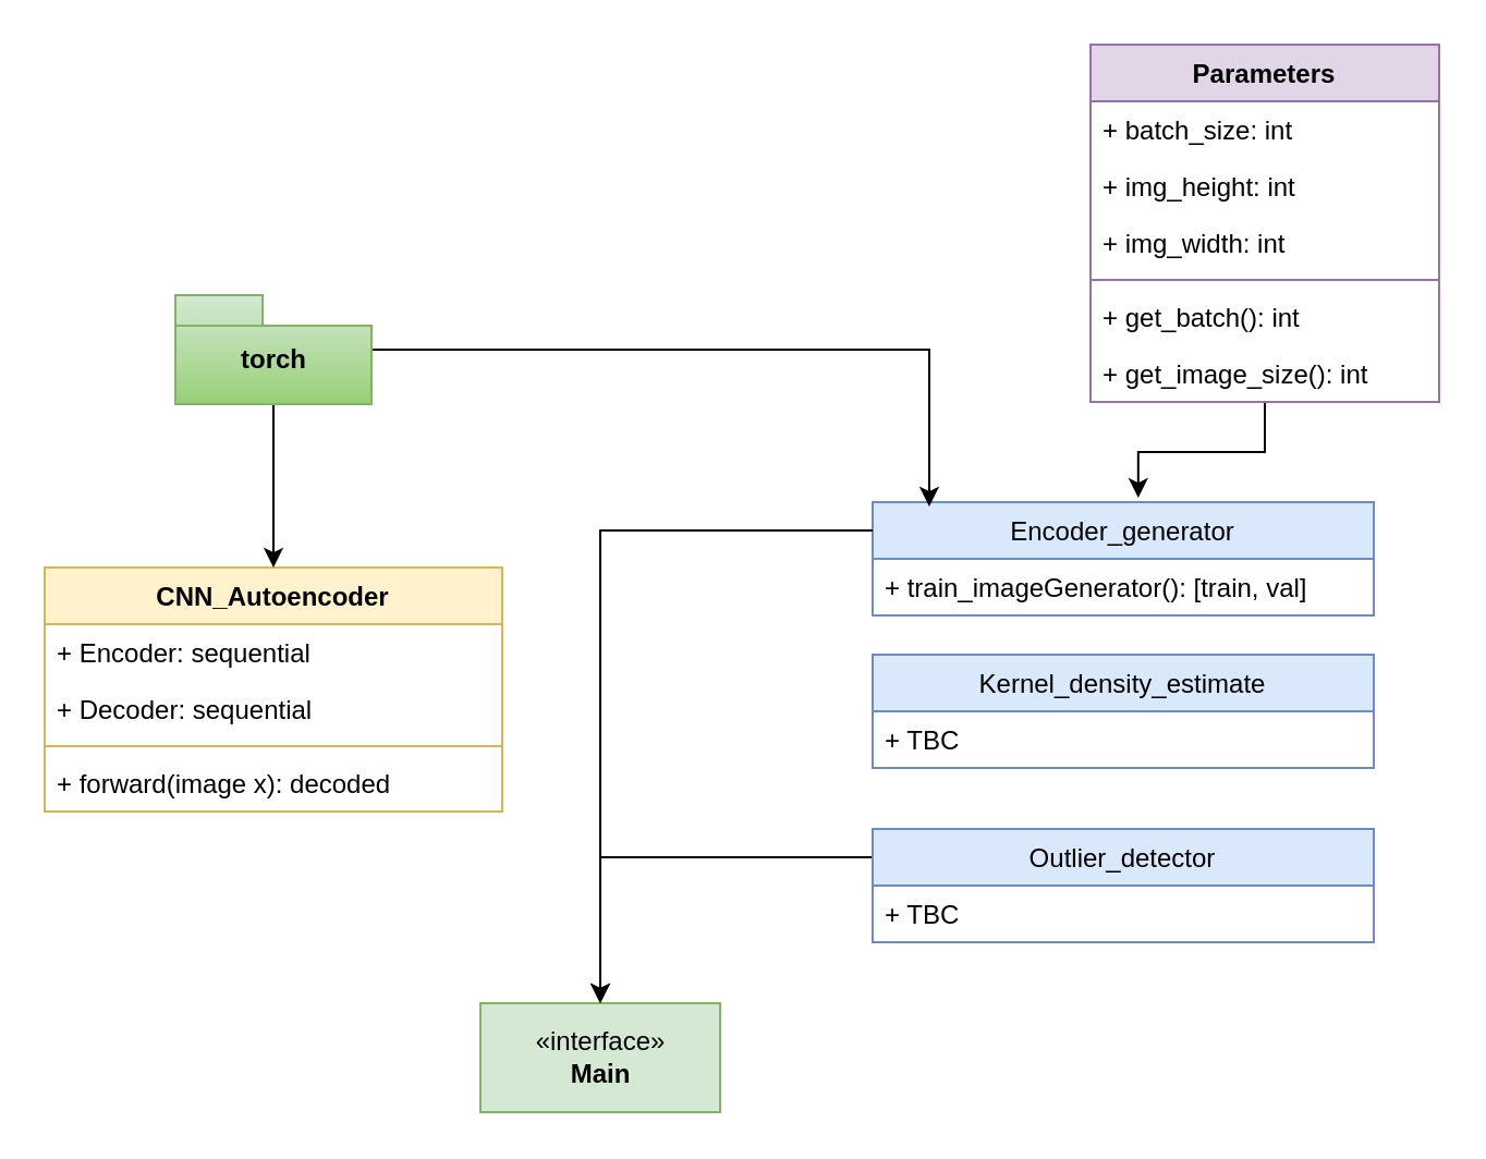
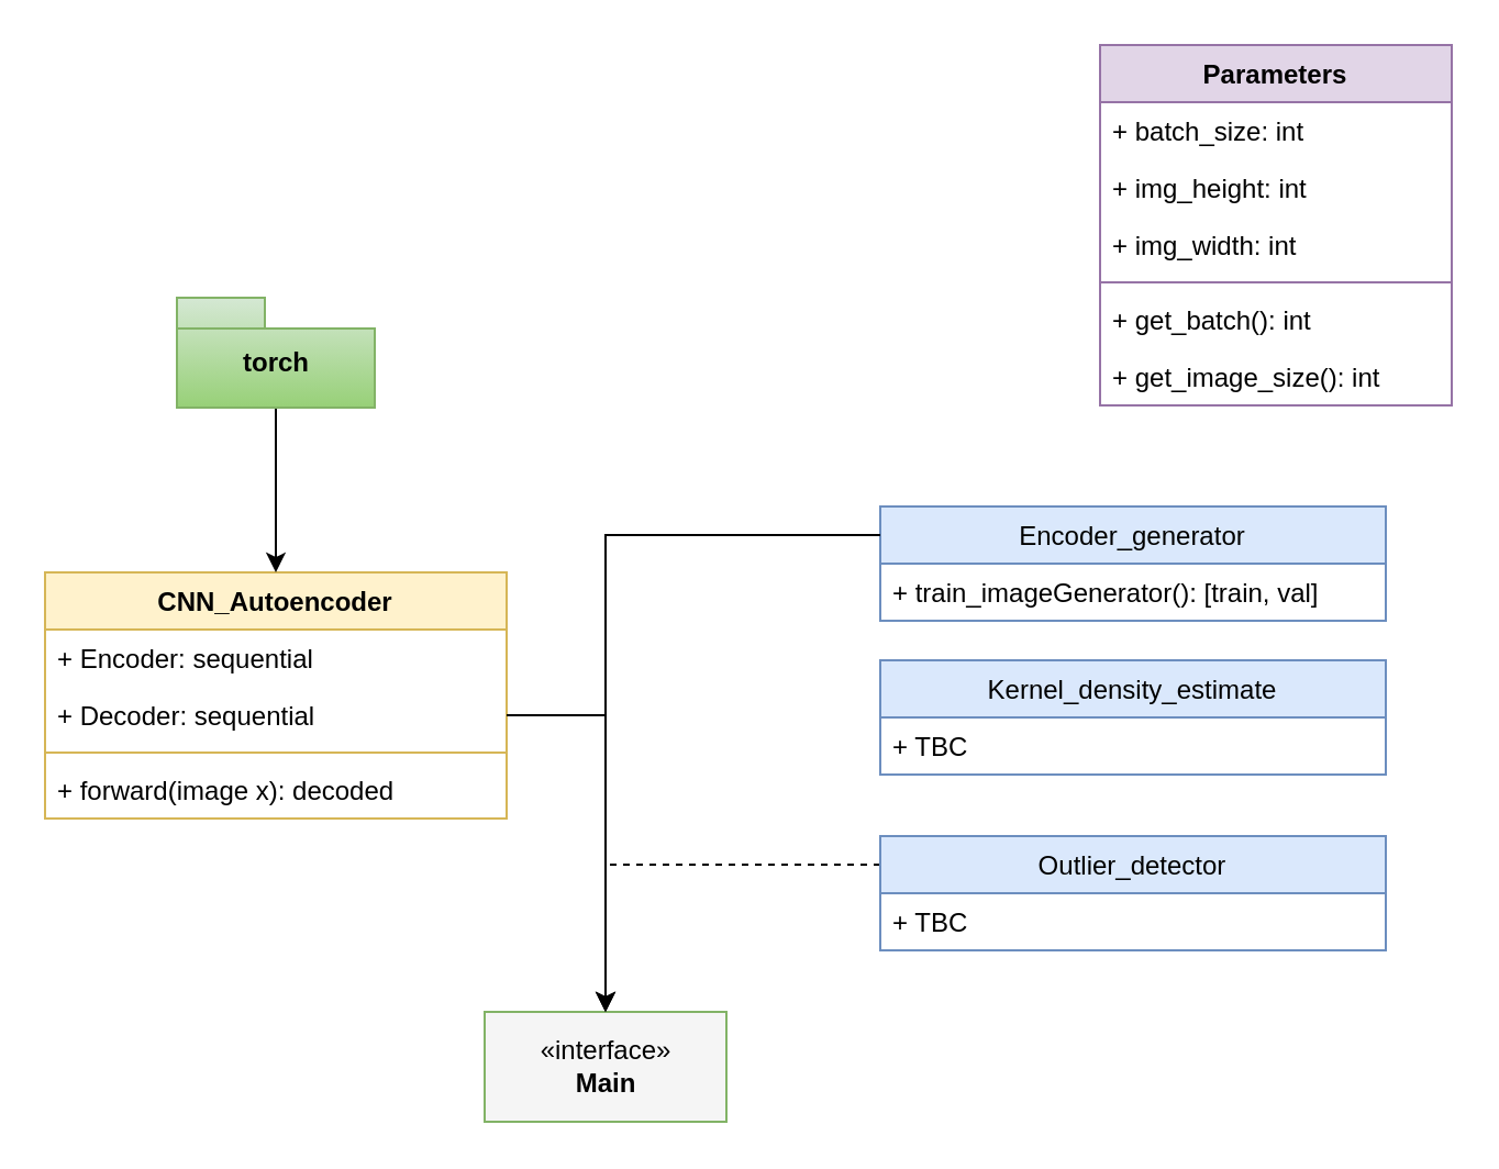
  <mxCell id="0" />
  <mxCell id="1" parent="0" />
- <mxCell id="2" value="«interface»&lt;br&gt;&lt;b&gt;Main&lt;/b&gt;" style="html=1;fillColor=#d5e8d4;strokeColor=#82b366;" parent="1" vertex="1"><mxGeometry x="220" y="460" width="110" height="50" as="geometry" /></mxCell>
+ <mxCell id="2" value="«interface»&lt;br&gt;&lt;b&gt;Main&lt;/b&gt;" style="html=1;fillColor=#f5f5f5;strokeColor=#82b366;" parent="1" vertex="1"><mxGeometry x="220" y="460" width="110" height="50" as="geometry" /></mxCell>
  <mxCell id="3" value="CNN_Autoencoder" style="swimlane;fontStyle=1;align=center;verticalAlign=top;childLayout=stackLayout;horizontal=1;startSize=26;horizontalStack=0;resizeParent=1;resizeParentMax=0;resizeLast=0;collapsible=1;marginBottom=0;fillColor=#fff2cc;strokeColor=#d6b656;" parent="1" vertex="1"><mxGeometry x="20" y="260" width="210" height="112" as="geometry" /></mxCell>
  <mxCell id="4" value="+ Encoder: sequential" style="text;strokeColor=none;fillColor=none;align=left;verticalAlign=top;spacingLeft=4;spacingRight=4;overflow=hidden;rotatable=0;points=[[0,0.5],[1,0.5]];portConstraint=eastwest;" parent="3" vertex="1"><mxGeometry y="26" width="210" height="26" as="geometry" /></mxCell>
  <mxCell id="5" value="+ Decoder: sequential" style="text;strokeColor=none;fillColor=none;align=left;verticalAlign=top;spacingLeft=4;spacingRight=4;overflow=hidden;rotatable=0;points=[[0,0.5],[1,0.5]];portConstraint=eastwest;" parent="3" vertex="1"><mxGeometry y="52" width="210" height="26" as="geometry" /></mxCell>
  <mxCell id="6" value="" style="line;strokeWidth=1;fillColor=none;align=left;verticalAlign=middle;spacingTop=-1;spacingLeft=3;spacingRight=3;rotatable=0;labelPosition=right;points=[];portConstraint=eastwest;strokeColor=inherit;" parent="3" vertex="1"><mxGeometry y="78" width="210" height="8" as="geometry" /></mxCell>
  <mxCell id="7" value="+ forward(image x): decoded" style="text;strokeColor=none;fillColor=none;align=left;verticalAlign=top;spacingLeft=4;spacingRight=4;overflow=hidden;rotatable=0;points=[[0,0.5],[1,0.5]];portConstraint=eastwest;" parent="3" vertex="1"><mxGeometry y="86" width="210" height="26" as="geometry" /></mxCell>
  <mxCell id="8" value="Encoder_generator" style="swimlane;fontStyle=0;childLayout=stackLayout;horizontal=1;startSize=26;fillColor=#dae8fc;horizontalStack=0;resizeParent=1;resizeParentMax=0;resizeLast=0;collapsible=1;marginBottom=0;strokeColor=#6c8ebf;" parent="1" vertex="1"><mxGeometry x="400" y="230" width="230" height="52" as="geometry" /></mxCell>
  <mxCell id="9" value="+ train_imageGenerator(): [train, val]" style="text;strokeColor=none;fillColor=none;align=left;verticalAlign=top;spacingLeft=4;spacingRight=4;overflow=hidden;rotatable=0;points=[[0,0.5],[1,0.5]];portConstraint=eastwest;" parent="8" vertex="1"><mxGeometry y="26" width="230" height="26" as="geometry" /></mxCell>
- <mxCell id="10" style="edgeStyle=orthogonalEdgeStyle;rounded=0;orthogonalLoop=1;jettySize=auto;html=1;entryX=0.53;entryY=-0.038;entryDx=0;entryDy=0;entryPerimeter=0;" edge="1" parent="1" source="11" target="8"><mxGeometry relative="1" as="geometry" /></mxCell>
  <mxCell id="11" value="Parameters" style="swimlane;fontStyle=1;align=center;verticalAlign=top;childLayout=stackLayout;horizontal=1;startSize=26;horizontalStack=0;resizeParent=1;resizeParentMax=0;resizeLast=0;collapsible=1;marginBottom=0;fillColor=#e1d5e7;strokeColor=#9673a6;" parent="1" vertex="1"><mxGeometry x="500" y="20" width="160" height="164" as="geometry"><mxRectangle x="610" y="260" width="110" height="30" as="alternateBounds" /></mxGeometry></mxCell>
  <mxCell id="12" value="+ batch_size: int" style="text;strokeColor=none;fillColor=none;align=left;verticalAlign=top;spacingLeft=4;spacingRight=4;overflow=hidden;rotatable=0;points=[[0,0.5],[1,0.5]];portConstraint=eastwest;" parent="11" vertex="1"><mxGeometry y="26" width="160" height="26" as="geometry" /></mxCell>
  <mxCell id="13" value="+ img_height: int" style="text;strokeColor=none;fillColor=none;align=left;verticalAlign=top;spacingLeft=4;spacingRight=4;overflow=hidden;rotatable=0;points=[[0,0.5],[1,0.5]];portConstraint=eastwest;" parent="11" vertex="1"><mxGeometry y="52" width="160" height="26" as="geometry" /></mxCell>
  <mxCell id="14" value="+ img_width: int" style="text;strokeColor=none;fillColor=none;align=left;verticalAlign=top;spacingLeft=4;spacingRight=4;overflow=hidden;rotatable=0;points=[[0,0.5],[1,0.5]];portConstraint=eastwest;" parent="11" vertex="1"><mxGeometry y="78" width="160" height="26" as="geometry" /></mxCell>
  <mxCell id="15" value="" style="line;strokeWidth=1;fillColor=none;align=left;verticalAlign=middle;spacingTop=-1;spacingLeft=3;spacingRight=3;rotatable=0;labelPosition=right;points=[];portConstraint=eastwest;strokeColor=inherit;" parent="11" vertex="1"><mxGeometry y="104" width="160" height="8" as="geometry" /></mxCell>
  <mxCell id="16" value="+ get_batch(): int" style="text;strokeColor=none;fillColor=none;align=left;verticalAlign=top;spacingLeft=4;spacingRight=4;overflow=hidden;rotatable=0;points=[[0,0.5],[1,0.5]];portConstraint=eastwest;" parent="11" vertex="1"><mxGeometry y="112" width="160" height="26" as="geometry" /></mxCell>
  <mxCell id="17" value="+ get_image_size(): int" style="text;strokeColor=none;fillColor=none;align=left;verticalAlign=top;spacingLeft=4;spacingRight=4;overflow=hidden;rotatable=0;points=[[0,0.5],[1,0.5]];portConstraint=eastwest;" parent="11" vertex="1"><mxGeometry y="138" width="160" height="26" as="geometry" /></mxCell>
+ <mxCell id="18" style="edgeStyle=orthogonalEdgeStyle;rounded=0;orthogonalLoop=1;jettySize=auto;html=1;exitX=1;exitY=0.5;exitDx=0;exitDy=0;entryX=0.5;entryY=0;entryDx=0;entryDy=0;" parent="1" source="5" target="2" edge="1"><mxGeometry relative="1" as="geometry" /></mxCell>
  <mxCell id="19" style="edgeStyle=orthogonalEdgeStyle;rounded=0;orthogonalLoop=1;jettySize=auto;html=1;exitX=0;exitY=0.25;exitDx=0;exitDy=0;entryX=0.5;entryY=0;entryDx=0;entryDy=0;" parent="1" source="8" target="2" edge="1"><mxGeometry relative="1" as="geometry"><mxPoint x="380" y="325" as="sourcePoint" /></mxGeometry></mxCell>
  <mxCell id="20" value="Kernel_density_estimate" style="swimlane;fontStyle=0;childLayout=stackLayout;horizontal=1;startSize=26;fillColor=#dae8fc;horizontalStack=0;resizeParent=1;resizeParentMax=0;resizeLast=0;collapsible=1;marginBottom=0;strokeColor=#6c8ebf;" parent="1" vertex="1"><mxGeometry x="400" y="300" width="230" height="52" as="geometry" /></mxCell>
  <mxCell id="21" value="+ TBC" style="text;strokeColor=none;fillColor=none;align=left;verticalAlign=top;spacingLeft=4;spacingRight=4;overflow=hidden;rotatable=0;points=[[0,0.5],[1,0.5]];portConstraint=eastwest;" parent="20" vertex="1"><mxGeometry y="26" width="230" height="26" as="geometry" /></mxCell>
- <mxCell id="22" style="edgeStyle=orthogonalEdgeStyle;rounded=0;orthogonalLoop=1;jettySize=auto;html=1;exitX=0;exitY=0.25;exitDx=0;exitDy=0;entryX=0.5;entryY=0;entryDx=0;entryDy=0;" parent="1" source="23" target="2" edge="1"><mxGeometry relative="1" as="geometry" /></mxCell>
+ <mxCell id="22" style="edgeStyle=orthogonalEdgeStyle;rounded=0;orthogonalLoop=1;jettySize=auto;html=1;exitX=0;exitY=0.25;exitDx=0;exitDy=0;entryX=0.5;entryY=0;entryDx=0;entryDy=0;dashed=1;" parent="1" source="23" target="2" edge="1"><mxGeometry relative="1" as="geometry" /></mxCell>
  <mxCell id="23" value="Outlier_detector" style="swimlane;fontStyle=0;childLayout=stackLayout;horizontal=1;startSize=26;fillColor=#dae8fc;horizontalStack=0;resizeParent=1;resizeParentMax=0;resizeLast=0;collapsible=1;marginBottom=0;strokeColor=#6c8ebf;" parent="1" vertex="1"><mxGeometry x="400" y="380" width="230" height="52" as="geometry" /></mxCell>
  <mxCell id="24" value="+ TBC" style="text;strokeColor=none;fillColor=none;align=left;verticalAlign=top;spacingLeft=4;spacingRight=4;overflow=hidden;rotatable=0;points=[[0,0.5],[1,0.5]];portConstraint=eastwest;" parent="23" vertex="1"><mxGeometry y="26" width="230" height="26" as="geometry" /></mxCell>
  <mxCell id="25" style="edgeStyle=orthogonalEdgeStyle;rounded=0;orthogonalLoop=1;jettySize=auto;html=1;exitX=0.5;exitY=1;exitDx=0;exitDy=0;exitPerimeter=0;" edge="1" parent="1" source="27" target="3"><mxGeometry relative="1" as="geometry" /></mxCell>
- <mxCell id="26" style="edgeStyle=orthogonalEdgeStyle;rounded=0;orthogonalLoop=1;jettySize=auto;html=1;entryX=0.113;entryY=0.038;entryDx=0;entryDy=0;entryPerimeter=0;" edge="1" parent="1" source="27" target="8"><mxGeometry relative="1" as="geometry" /></mxCell>
  <mxCell id="27" value="torch" style="shape=folder;fontStyle=1;spacingTop=10;tabWidth=40;tabHeight=14;tabPosition=left;html=1;fillColor=#d5e8d4;strokeColor=#82b366;gradientColor=#97d077;" vertex="1" parent="1"><mxGeometry x="80" y="135" width="90" height="50" as="geometry" /></mxCell>
